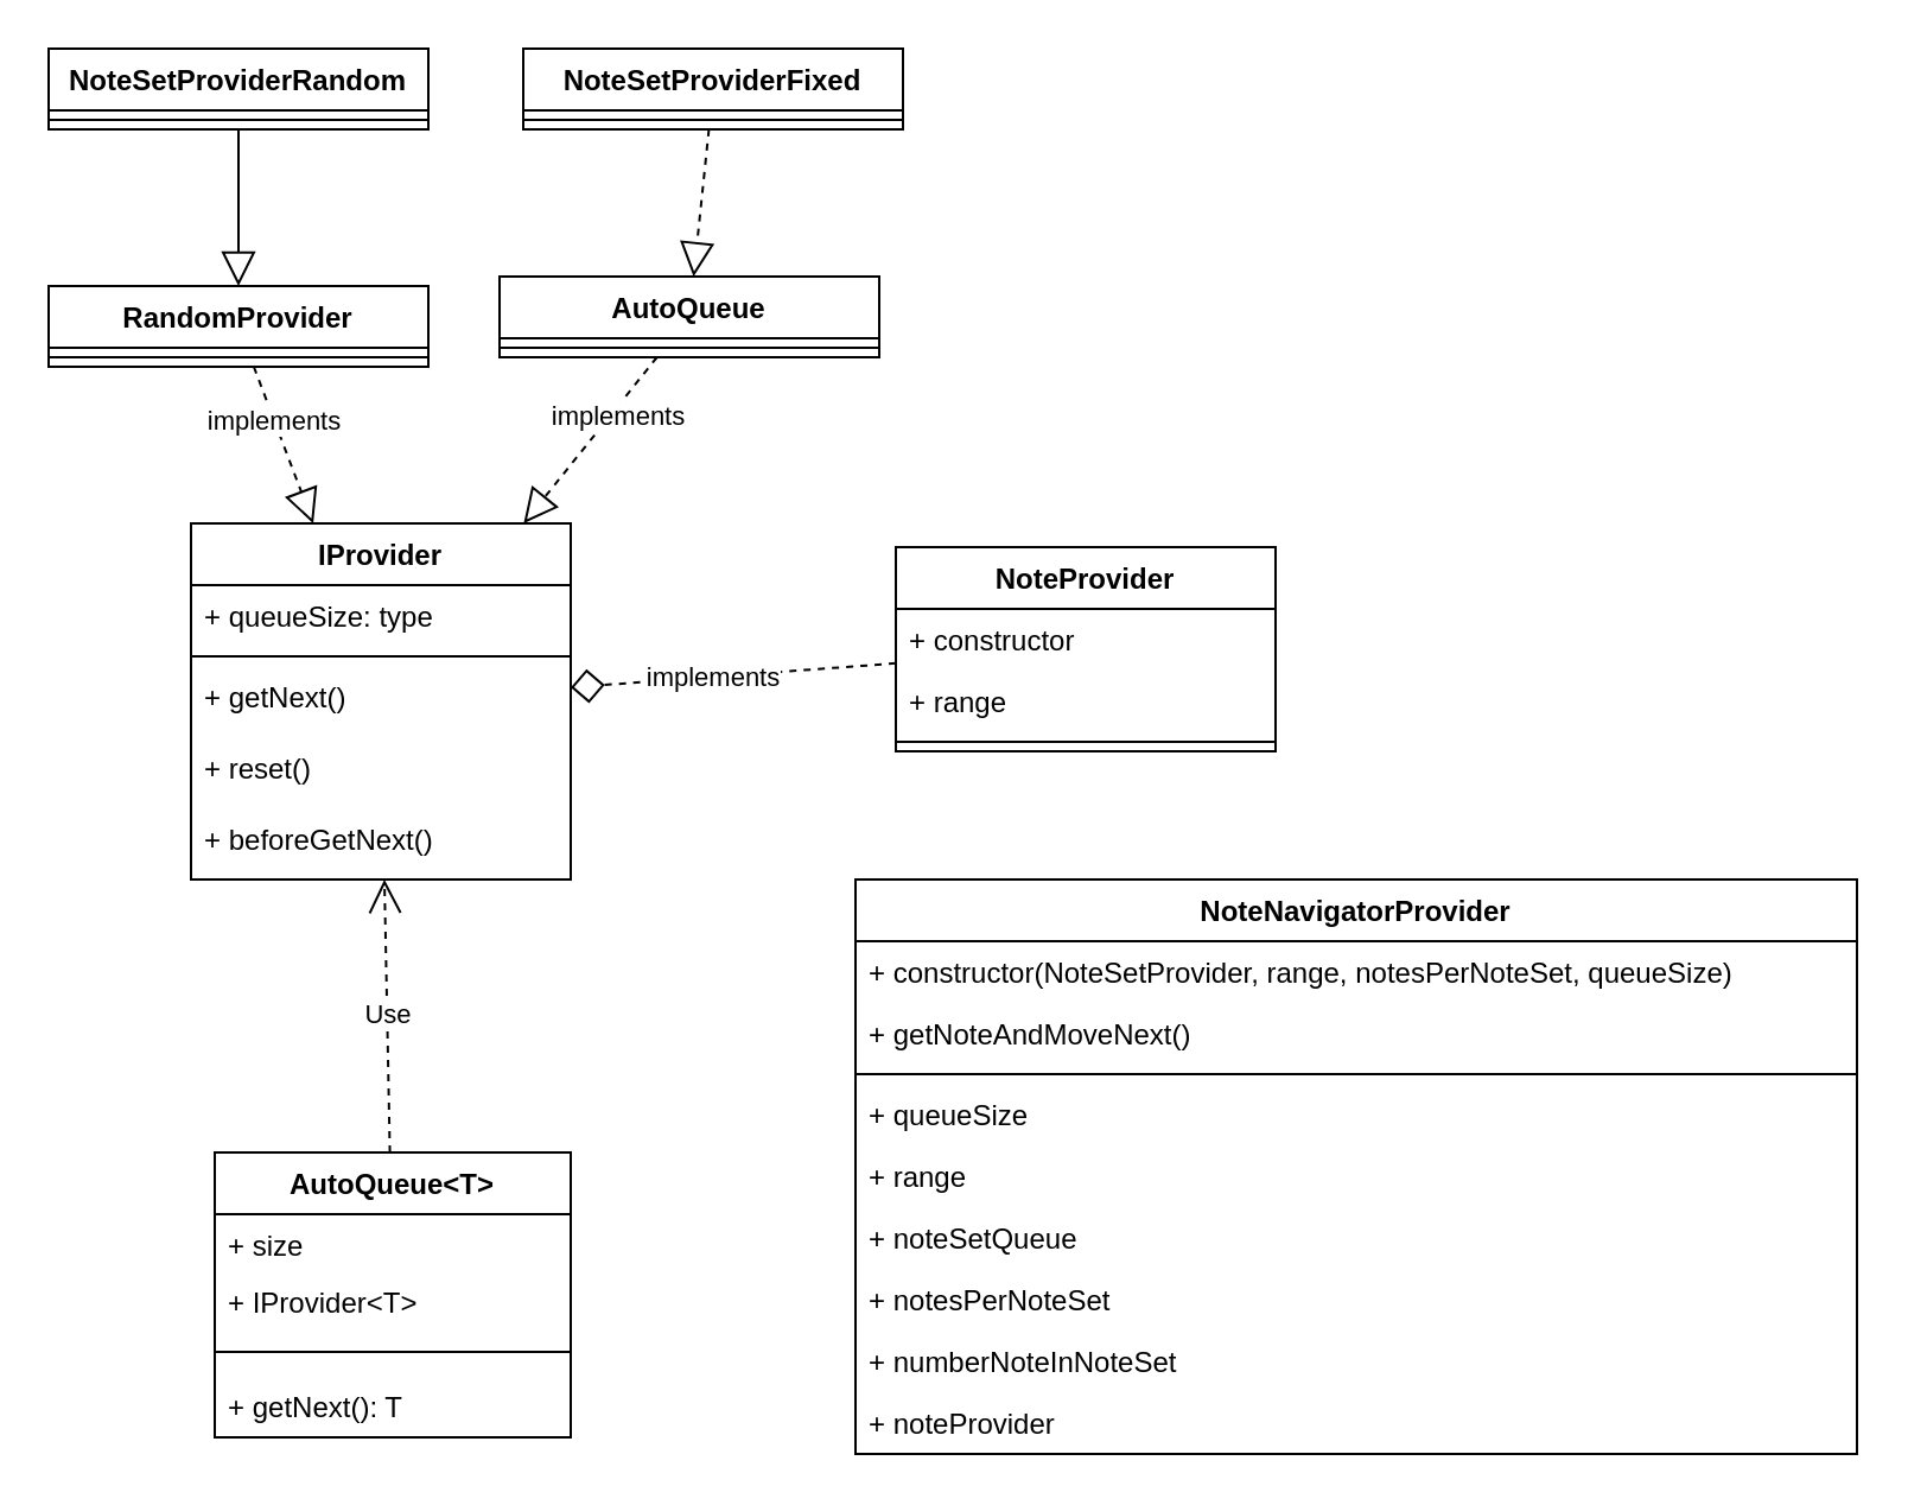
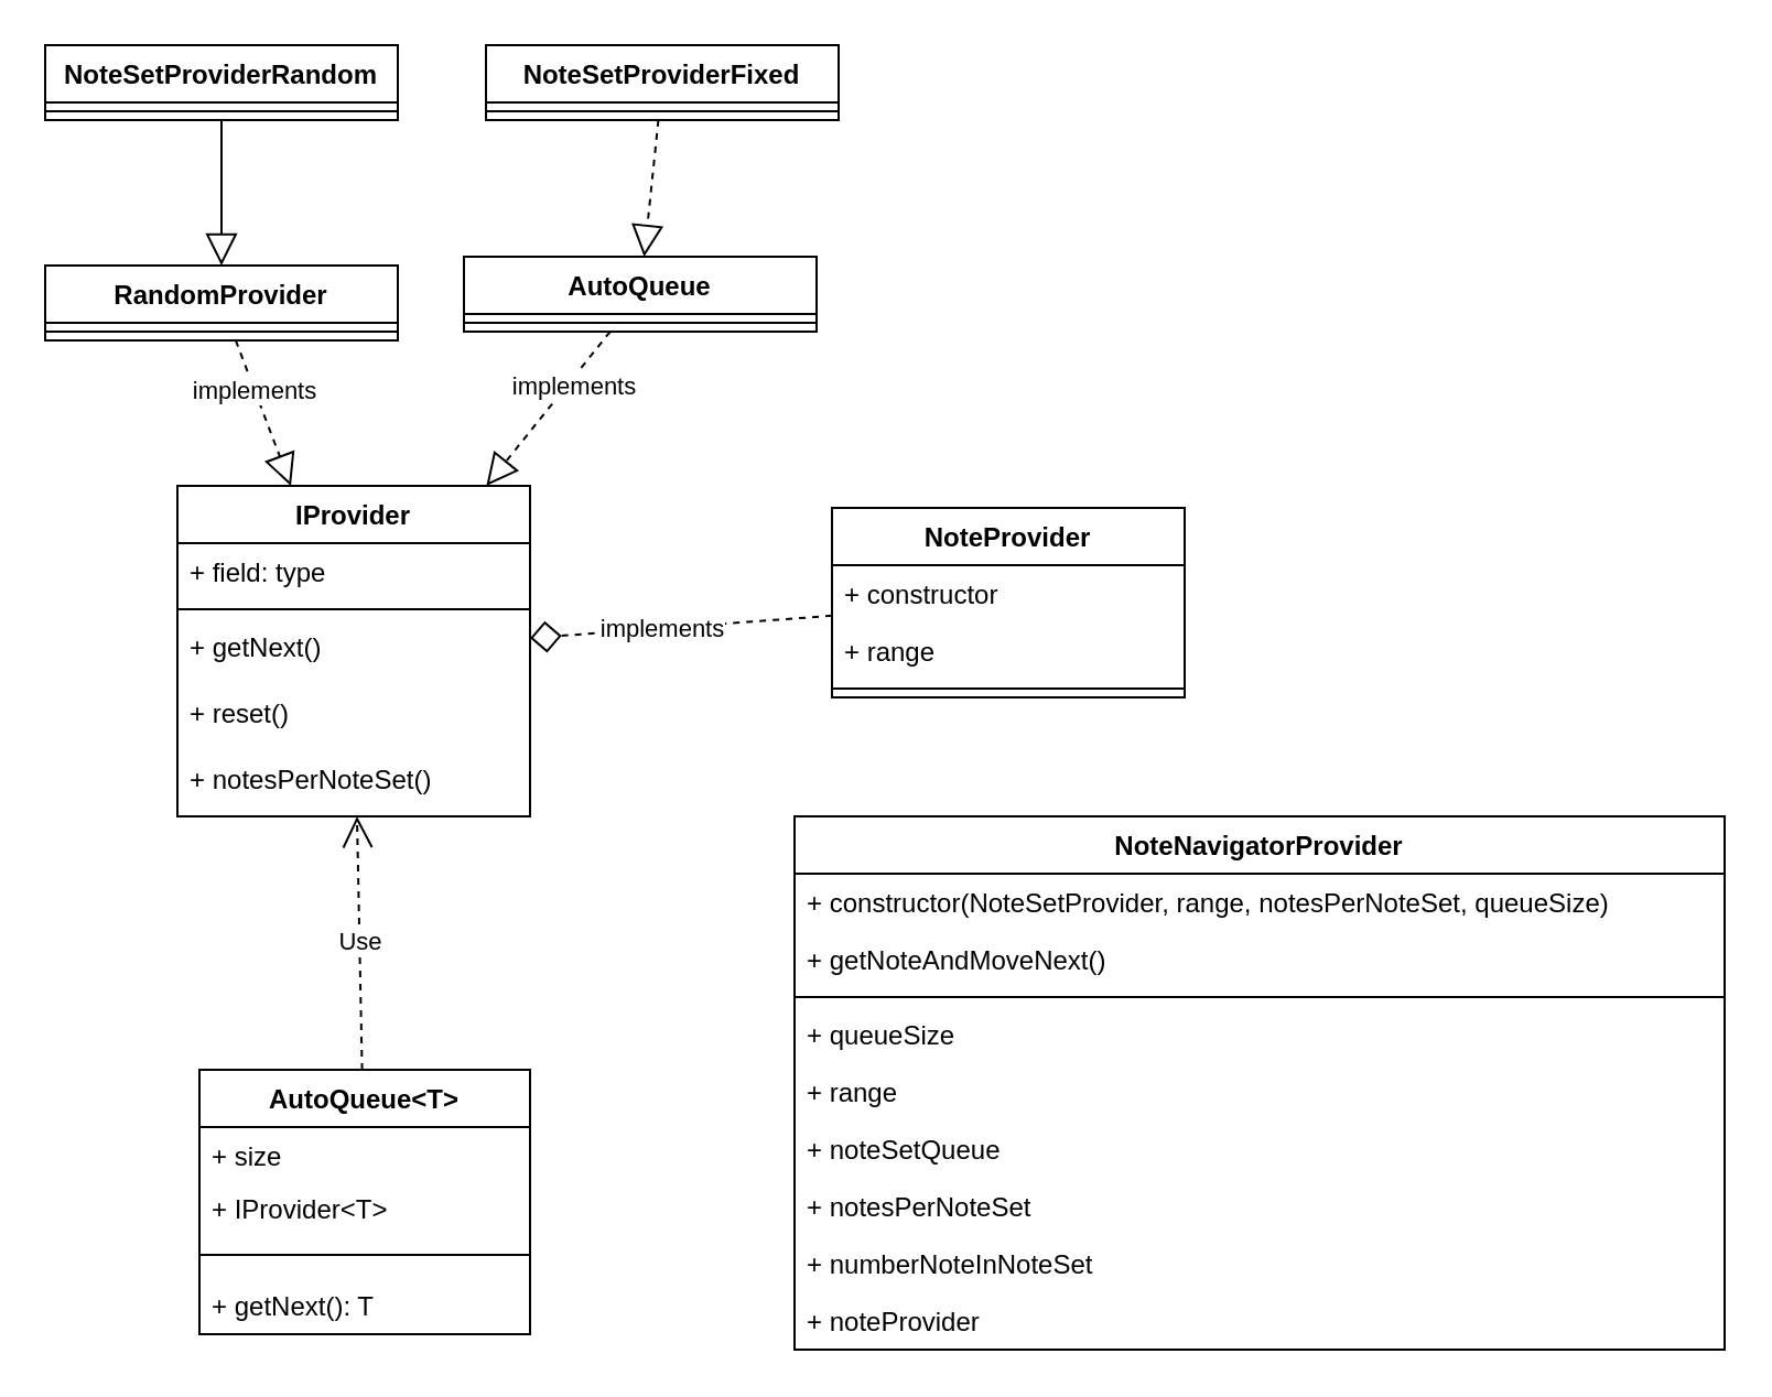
  <mxCell id="0" />
  <mxCell id="1" parent="0" />
  <mxCell id="2" value="IProvider" style="swimlane;fontStyle=1;align=center;verticalAlign=top;childLayout=stackLayout;horizontal=1;startSize=26;horizontalStack=0;resizeParent=1;resizeParentMax=0;resizeLast=0;collapsible=1;marginBottom=0;" parent="1" vertex="1"><mxGeometry x="80" y="220" width="160" height="150" as="geometry"><mxRectangle x="80" y="340" width="79" height="26" as="alternateBounds" /></mxGeometry></mxCell>
- <mxCell id="3" value="+ queueSize: type" style="text;strokeColor=none;fillColor=none;align=left;verticalAlign=top;spacingLeft=4;spacingRight=4;overflow=hidden;rotatable=0;points=[[0,0.5],[1,0.5]];portConstraint=eastwest;" parent="2" vertex="1"><mxGeometry y="26" width="160" height="26" as="geometry" /></mxCell>
+ <mxCell id="3" value="+ field: type" style="text;strokeColor=none;fillColor=none;align=left;verticalAlign=top;spacingLeft=4;spacingRight=4;overflow=hidden;rotatable=0;points=[[0,0.5],[1,0.5]];portConstraint=eastwest;" parent="2" vertex="1"><mxGeometry y="26" width="160" height="26" as="geometry" /></mxCell>
  <mxCell id="4" value="" style="line;strokeWidth=1;fillColor=none;align=left;verticalAlign=middle;spacingTop=-1;spacingLeft=3;spacingRight=3;rotatable=0;labelPosition=right;points=[];portConstraint=eastwest;" parent="2" vertex="1"><mxGeometry y="52" width="160" height="8" as="geometry" /></mxCell>
  <mxCell id="5" value="+ getNext()&#10;" style="text;strokeColor=none;fillColor=none;align=left;verticalAlign=top;spacingLeft=4;spacingRight=4;overflow=hidden;rotatable=0;points=[[0,0.5],[1,0.5]];portConstraint=eastwest;" parent="2" vertex="1"><mxGeometry y="60" width="160" height="30" as="geometry" /></mxCell>
  <mxCell id="6" value="+ reset()&#10;" style="text;strokeColor=none;fillColor=none;align=left;verticalAlign=top;spacingLeft=4;spacingRight=4;overflow=hidden;rotatable=0;points=[[0,0.5],[1,0.5]];portConstraint=eastwest;" parent="2" vertex="1"><mxGeometry y="90" width="160" height="30" as="geometry" /></mxCell>
- <mxCell id="7" value="+ beforeGetNext()&#10;" style="text;strokeColor=none;fillColor=none;align=left;verticalAlign=top;spacingLeft=4;spacingRight=4;overflow=hidden;rotatable=0;points=[[0,0.5],[1,0.5]];portConstraint=eastwest;" vertex="1" parent="2"><mxGeometry y="120" width="160" height="30" as="geometry" /></mxCell>
+ <mxCell id="7" value="+ notesPerNoteSet()&#10;" style="text;strokeColor=none;fillColor=none;align=left;verticalAlign=top;spacingLeft=4;spacingRight=4;overflow=hidden;rotatable=0;points=[[0,0.5],[1,0.5]];portConstraint=eastwest;" vertex="1" parent="2"><mxGeometry y="120" width="160" height="30" as="geometry" /></mxCell>
  <mxCell id="8" value="RandomProvider" style="swimlane;fontStyle=1;align=center;verticalAlign=top;childLayout=stackLayout;horizontal=1;startSize=26;horizontalStack=0;resizeParent=1;resizeParentMax=0;resizeLast=0;collapsible=1;marginBottom=0;" parent="1" vertex="1"><mxGeometry x="20" y="120" width="160" height="34" as="geometry" /></mxCell>
  <mxCell id="9" value="" style="line;strokeWidth=1;fillColor=none;align=left;verticalAlign=middle;spacingTop=-1;spacingLeft=3;spacingRight=3;rotatable=0;labelPosition=right;points=[];portConstraint=eastwest;" parent="8" vertex="1"><mxGeometry y="26" width="160" height="8" as="geometry" /></mxCell>
  <mxCell id="10" value="" style="endArrow=block;dashed=1;endFill=0;endSize=12;html=1;" parent="1" source="8" target="2" edge="1"><mxGeometry width="160" relative="1" as="geometry"><mxPoint x="380" y="100" as="sourcePoint" /><mxPoint x="540" y="100" as="targetPoint" /></mxGeometry></mxCell>
  <mxCell id="11" value="implements" style="edgeLabel;html=1;align=center;verticalAlign=middle;resizable=0;points=[];" vertex="1" connectable="0" parent="10"><mxGeometry x="-0.314" relative="1" as="geometry"><mxPoint as="offset" /></mxGeometry></mxCell>
  <mxCell id="12" value="AutoQueue" style="swimlane;fontStyle=1;align=center;verticalAlign=top;childLayout=stackLayout;horizontal=1;startSize=26;horizontalStack=0;resizeParent=1;resizeParentMax=0;resizeLast=0;collapsible=1;marginBottom=0;" parent="1" vertex="1"><mxGeometry x="210" y="116" width="160" height="34" as="geometry" /></mxCell>
  <mxCell id="13" value="" style="line;strokeWidth=1;fillColor=none;align=left;verticalAlign=middle;spacingTop=-1;spacingLeft=3;spacingRight=3;rotatable=0;labelPosition=right;points=[];portConstraint=eastwest;" parent="12" vertex="1"><mxGeometry y="26" width="160" height="8" as="geometry" /></mxCell>
  <mxCell id="14" value="" style="endArrow=block;dashed=1;endFill=0;endSize=12;html=1;" parent="1" source="12" target="2" edge="1"><mxGeometry width="160" relative="1" as="geometry"><mxPoint x="363.333" y="264" as="sourcePoint" /><mxPoint x="240" y="301" as="targetPoint" /></mxGeometry></mxCell>
  <mxCell id="15" value="implements" style="edgeLabel;html=1;align=center;verticalAlign=middle;resizable=0;points=[];" vertex="1" connectable="0" parent="14"><mxGeometry x="-0.334" y="2" relative="1" as="geometry"><mxPoint as="offset" /></mxGeometry></mxCell>
  <mxCell id="16" value="NoteSetProviderFixed&#10;" style="swimlane;fontStyle=1;align=center;verticalAlign=top;childLayout=stackLayout;horizontal=1;startSize=26;horizontalStack=0;resizeParent=1;resizeParentMax=0;resizeLast=0;collapsible=1;marginBottom=0;" parent="1" vertex="1"><mxGeometry x="220" y="20" width="160" height="34" as="geometry" /></mxCell>
  <mxCell id="17" value="" style="line;strokeWidth=1;fillColor=none;align=left;verticalAlign=middle;spacingTop=-1;spacingLeft=3;spacingRight=3;rotatable=0;labelPosition=right;points=[];portConstraint=eastwest;" parent="16" vertex="1"><mxGeometry y="26" width="160" height="8" as="geometry" /></mxCell>
  <mxCell id="18" value="NoteSetProviderRandom" style="swimlane;fontStyle=1;align=center;verticalAlign=top;childLayout=stackLayout;horizontal=1;startSize=26;horizontalStack=0;resizeParent=1;resizeParentMax=0;resizeLast=0;collapsible=1;marginBottom=0;" parent="1" vertex="1"><mxGeometry x="20" y="20" width="160" height="34" as="geometry" /></mxCell>
  <mxCell id="19" value="" style="line;strokeWidth=1;fillColor=none;align=left;verticalAlign=middle;spacingTop=-1;spacingLeft=3;spacingRight=3;rotatable=0;labelPosition=right;points=[];portConstraint=eastwest;" parent="18" vertex="1"><mxGeometry y="26" width="160" height="8" as="geometry" /></mxCell>
  <mxCell id="20" value="" style="endArrow=block;dashed=0;endFill=0;endSize=12;html=1;" parent="1" source="18" target="8" edge="1"><mxGeometry width="160" relative="1" as="geometry"><mxPoint x="333.571" y="244" as="sourcePoint" /><mxPoint x="240" y="287.667" as="targetPoint" /></mxGeometry></mxCell>
  <mxCell id="21" value="" style="endArrow=block;dashed=1;endFill=0;endSize=12;html=1;" parent="1" source="16" target="12" edge="1"><mxGeometry width="160" relative="1" as="geometry"><mxPoint x="580" y="217" as="sourcePoint" /><mxPoint x="450" y="223.19" as="targetPoint" /></mxGeometry></mxCell>
  <mxCell id="22" value="AutoQueue&lt;T&gt;" style="swimlane;fontStyle=1;align=center;verticalAlign=top;childLayout=stackLayout;horizontal=1;startSize=26;horizontalStack=0;resizeParent=1;resizeParentMax=0;resizeLast=0;collapsible=1;marginBottom=0;" parent="1" vertex="1"><mxGeometry x="90" y="485" width="150" height="120" as="geometry" /></mxCell>
  <mxCell id="23" value="+ size" style="text;strokeColor=none;fillColor=none;align=left;verticalAlign=top;spacingLeft=4;spacingRight=4;overflow=hidden;rotatable=0;points=[[0,0.5],[1,0.5]];portConstraint=eastwest;" parent="22" vertex="1"><mxGeometry y="26" width="150" height="24" as="geometry" /></mxCell>
  <mxCell id="24" value="+ IProvider&lt;T&gt;" style="text;strokeColor=none;fillColor=none;align=left;verticalAlign=top;spacingLeft=4;spacingRight=4;overflow=hidden;rotatable=0;points=[[0,0.5],[1,0.5]];portConstraint=eastwest;" parent="22" vertex="1"><mxGeometry y="50" width="150" height="24" as="geometry" /></mxCell>
  <mxCell id="25" value="" style="line;strokeWidth=1;fillColor=none;align=left;verticalAlign=middle;spacingTop=-1;spacingLeft=3;spacingRight=3;rotatable=0;labelPosition=right;points=[];portConstraint=eastwest;" parent="22" vertex="1"><mxGeometry y="74" width="150" height="20" as="geometry" /></mxCell>
  <mxCell id="26" value="+ getNext(): T&#10;" style="text;strokeColor=none;fillColor=none;align=left;verticalAlign=top;spacingLeft=4;spacingRight=4;overflow=hidden;rotatable=0;points=[[0,0.5],[1,0.5]];portConstraint=eastwest;" parent="22" vertex="1"><mxGeometry y="94" width="150" height="26" as="geometry" /></mxCell>
  <mxCell id="27" value="Use" style="endArrow=open;endSize=12;dashed=1;html=1;" parent="1" source="22" target="2" edge="1"><mxGeometry width="160" relative="1" as="geometry"><mxPoint x="50" y="420" as="sourcePoint" /><mxPoint x="210" y="420" as="targetPoint" /></mxGeometry></mxCell>
  <mxCell id="28" value="NoteProvider" style="swimlane;fontStyle=1;align=center;verticalAlign=top;childLayout=stackLayout;horizontal=1;startSize=26;horizontalStack=0;resizeParent=1;resizeParentMax=0;resizeLast=0;collapsible=1;marginBottom=0;" parent="1" vertex="1"><mxGeometry x="377" y="230" width="160" height="86" as="geometry" /></mxCell>
  <mxCell id="29" value="+ constructor" style="text;strokeColor=none;fillColor=none;align=left;verticalAlign=top;spacingLeft=4;spacingRight=4;overflow=hidden;rotatable=0;points=[[0,0.5],[1,0.5]];portConstraint=eastwest;" parent="28" vertex="1"><mxGeometry y="26" width="160" height="26" as="geometry" /></mxCell>
  <mxCell id="30" value="+ range" style="text;strokeColor=none;fillColor=none;align=left;verticalAlign=top;spacingLeft=4;spacingRight=4;overflow=hidden;rotatable=0;points=[[0,0.5],[1,0.5]];portConstraint=eastwest;" parent="28" vertex="1"><mxGeometry y="52" width="160" height="26" as="geometry" /></mxCell>
  <mxCell id="31" value="" style="line;strokeWidth=1;fillColor=none;align=left;verticalAlign=middle;spacingTop=-1;spacingLeft=3;spacingRight=3;rotatable=0;labelPosition=right;points=[];portConstraint=eastwest;" parent="28" vertex="1"><mxGeometry y="78" width="160" height="8" as="geometry" /></mxCell>
  <mxCell id="32" value="" style="endArrow=diamond;dashed=1;endFill=0;endSize=12;html=1;" parent="1" source="28" target="2" edge="1"><mxGeometry width="160" relative="1" as="geometry"><mxPoint x="284.437" y="160" as="sourcePoint" /><mxPoint x="220.352" y="230" as="targetPoint" /></mxGeometry></mxCell>
  <mxCell id="33" value="implements" style="edgeLabel;html=1;align=center;verticalAlign=middle;resizable=0;points=[];" vertex="1" connectable="0" parent="32"><mxGeometry x="0.133" relative="1" as="geometry"><mxPoint as="offset" /></mxGeometry></mxCell>
  <mxCell id="34" value="NoteNavigatorProvider" style="swimlane;fontStyle=1;align=center;verticalAlign=top;childLayout=stackLayout;horizontal=1;startSize=26;horizontalStack=0;resizeParent=1;resizeParentMax=0;resizeLast=0;collapsible=1;marginBottom=0;" vertex="1" parent="1"><mxGeometry x="360" y="370" width="422" height="242" as="geometry" /></mxCell>
  <mxCell id="35" value="+ constructor(NoteSetProvider, range, notesPerNoteSet, queueSize)" style="text;strokeColor=none;fillColor=none;align=left;verticalAlign=top;spacingLeft=4;spacingRight=4;overflow=hidden;rotatable=0;points=[[0,0.5],[1,0.5]];portConstraint=eastwest;" vertex="1" parent="34"><mxGeometry y="26" width="422" height="26" as="geometry" /></mxCell>
  <mxCell id="36" value="+ getNoteAndMoveNext()" style="text;strokeColor=none;fillColor=none;align=left;verticalAlign=top;spacingLeft=4;spacingRight=4;overflow=hidden;rotatable=0;points=[[0,0.5],[1,0.5]];portConstraint=eastwest;" vertex="1" parent="34"><mxGeometry y="52" width="422" height="26" as="geometry" /></mxCell>
  <mxCell id="37" value="" style="line;strokeWidth=1;fillColor=none;align=left;verticalAlign=middle;spacingTop=-1;spacingLeft=3;spacingRight=3;rotatable=0;labelPosition=right;points=[];portConstraint=eastwest;" vertex="1" parent="34"><mxGeometry y="78" width="422" height="8" as="geometry" /></mxCell>
  <mxCell id="38" value="+ queueSize" style="text;strokeColor=none;fillColor=none;align=left;verticalAlign=top;spacingLeft=4;spacingRight=4;overflow=hidden;rotatable=0;points=[[0,0.5],[1,0.5]];portConstraint=eastwest;" vertex="1" parent="34"><mxGeometry y="86" width="422" height="26" as="geometry" /></mxCell>
  <mxCell id="39" value="+ range" style="text;strokeColor=none;fillColor=none;align=left;verticalAlign=top;spacingLeft=4;spacingRight=4;overflow=hidden;rotatable=0;points=[[0,0.5],[1,0.5]];portConstraint=eastwest;" vertex="1" parent="34"><mxGeometry y="112" width="422" height="26" as="geometry" /></mxCell>
  <mxCell id="40" value="+ noteSetQueue" style="text;strokeColor=none;fillColor=none;align=left;verticalAlign=top;spacingLeft=4;spacingRight=4;overflow=hidden;rotatable=0;points=[[0,0.5],[1,0.5]];portConstraint=eastwest;" vertex="1" parent="34"><mxGeometry y="138" width="422" height="26" as="geometry" /></mxCell>
  <mxCell id="41" value="+ notesPerNoteSet" style="text;strokeColor=none;fillColor=none;align=left;verticalAlign=top;spacingLeft=4;spacingRight=4;overflow=hidden;rotatable=0;points=[[0,0.5],[1,0.5]];portConstraint=eastwest;" vertex="1" parent="34"><mxGeometry y="164" width="422" height="26" as="geometry" /></mxCell>
  <mxCell id="42" value="+ numberNoteInNoteSet" style="text;strokeColor=none;fillColor=none;align=left;verticalAlign=top;spacingLeft=4;spacingRight=4;overflow=hidden;rotatable=0;points=[[0,0.5],[1,0.5]];portConstraint=eastwest;" vertex="1" parent="34"><mxGeometry y="190" width="422" height="26" as="geometry" /></mxCell>
  <mxCell id="43" value="+ noteProvider" style="text;strokeColor=none;fillColor=none;align=left;verticalAlign=top;spacingLeft=4;spacingRight=4;overflow=hidden;rotatable=0;points=[[0,0.5],[1,0.5]];portConstraint=eastwest;" vertex="1" parent="34"><mxGeometry y="216" width="422" height="26" as="geometry" /></mxCell>
